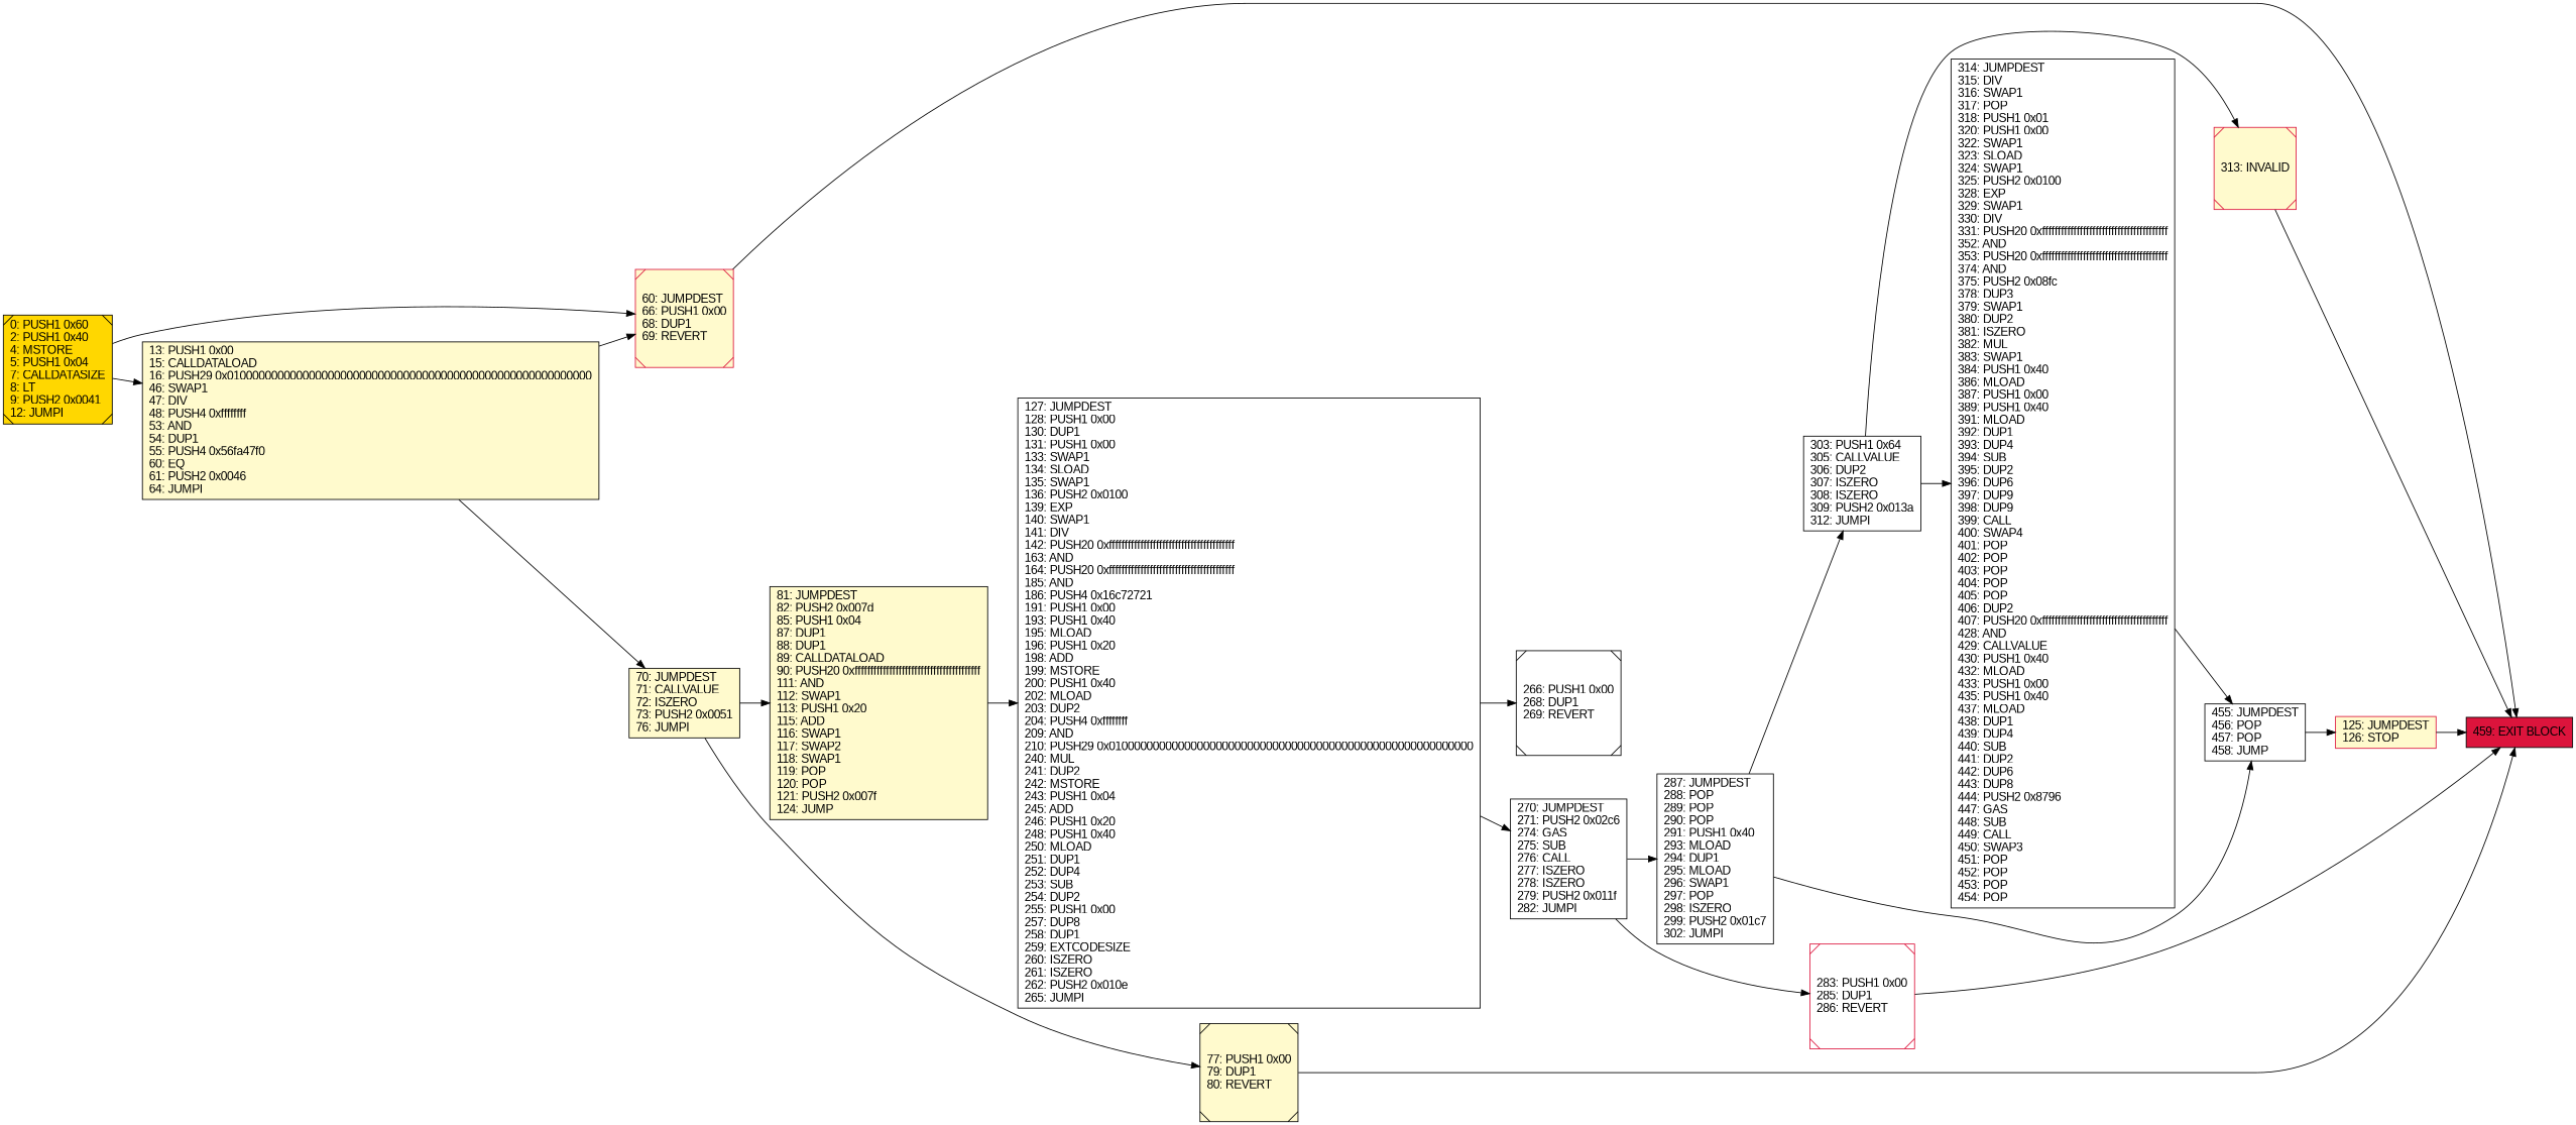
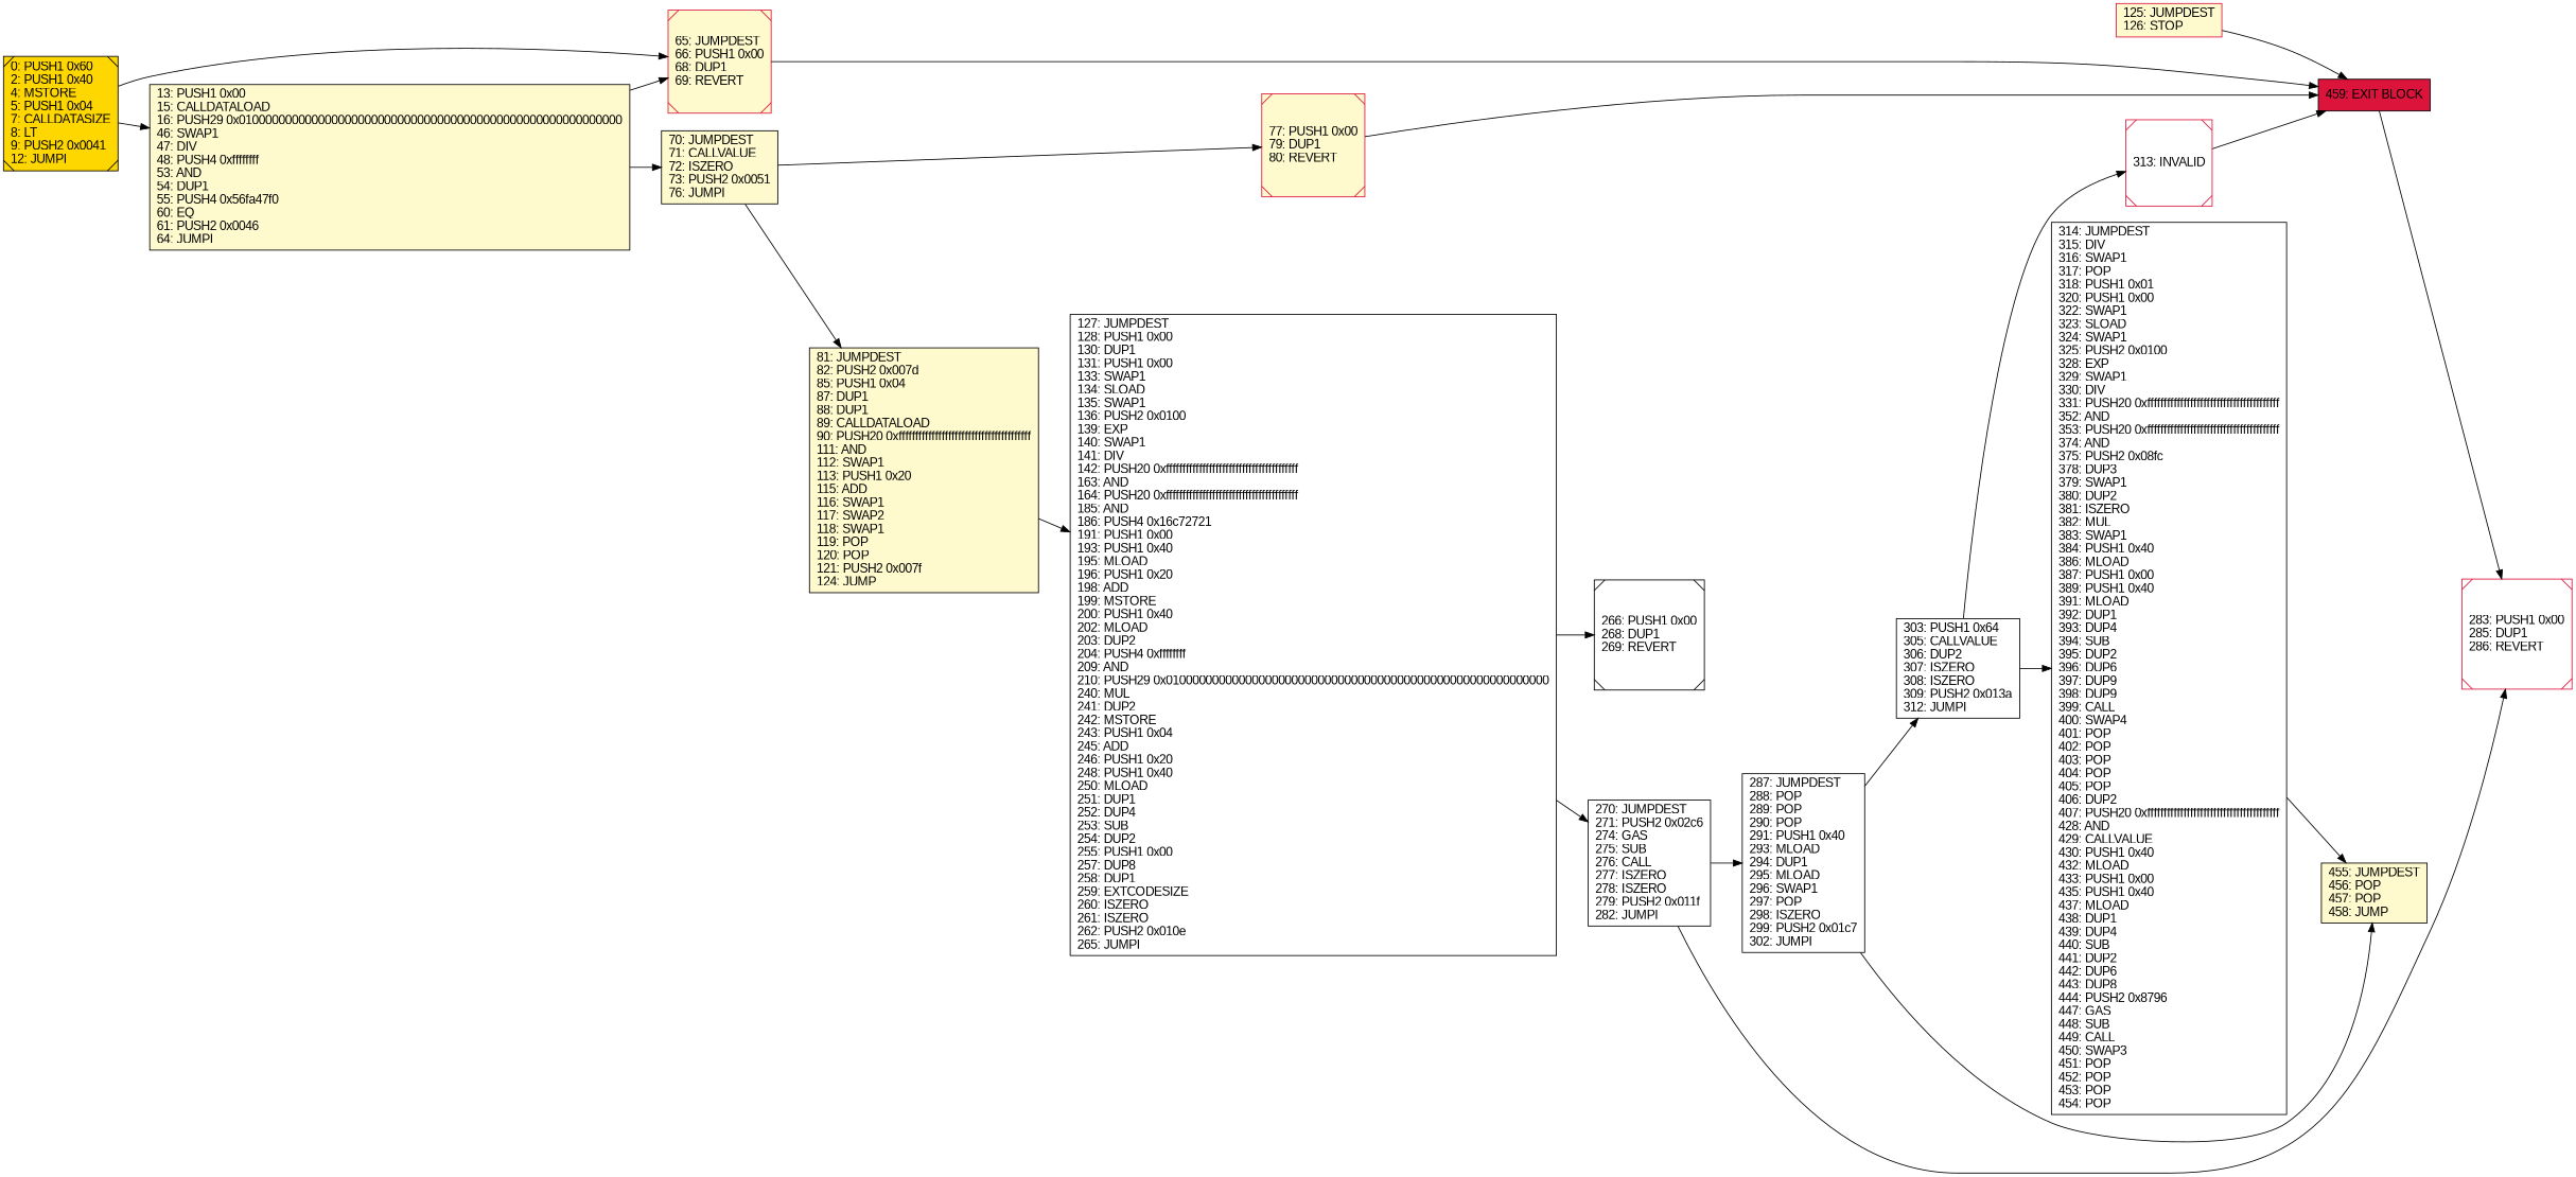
  digraph {
    rankdir=LR
    node [color=black fillcolor=white fontcolor=black fontname=arial shape=box style=filled]
-   n1 [color=crimson fillcolor=lemonchiffon label="60: JUMPDEST\l66: PUSH1 0x00\l68: DUP1\l69: REVERT\l" shape=Msquare]
+   n1 [color=crimson fillcolor=lemonchiffon label="65: JUMPDEST\l66: PUSH1 0x00\l68: DUP1\l69: REVERT\l" shape=Msquare]
    n2 [fillcolor=crimson label="459: EXIT BLOCK\l"]
    n3 [label="303: PUSH1 0x64\l305: CALLVALUE\l306: DUP2\l307: ISZERO\l308: ISZERO\l309: PUSH2 0x013a\l312: JUMPI\l"]
-   n4 [color=crimson fillcolor=lemonchiffon label="313: INVALID\l" shape=Msquare]
+   n4 [color=crimson label="313: INVALID\l" shape=Msquare]
    n5 [label="314: JUMPDEST\l315: DIV\l316: SWAP1\l317: POP\l318: PUSH1 0x01\l320: PUSH1 0x00\l322: SWAP1\l323: SLOAD\l324: SWAP1\l325: PUSH2 0x0100\l328: EXP\l329: SWAP1\l330: DIV\l331: PUSH20 0xffffffffffffffffffffffffffffffffffffffff\l352: AND\l353: PUSH20 0xffffffffffffffffffffffffffffffffffffffff\l374: AND\l375: PUSH2 0x08fc\l378: DUP3\l379: SWAP1\l380: DUP2\l381: ISZERO\l382: MUL\l383: SWAP1\l384: PUSH1 0x40\l386: MLOAD\l387: PUSH1 0x00\l389: PUSH1 0x40\l391: MLOAD\l392: DUP1\l393: DUP4\l394: SUB\l395: DUP2\l396: DUP6\l397: DUP9\l398: DUP9\l399: CALL\l400: SWAP4\l401: POP\l402: POP\l403: POP\l404: POP\l405: POP\l406: DUP2\l407: PUSH20 0xffffffffffffffffffffffffffffffffffffffff\l428: AND\l429: CALLVALUE\l430: PUSH1 0x40\l432: MLOAD\l433: PUSH1 0x00\l435: PUSH1 0x40\l437: MLOAD\l438: DUP1\l439: DUP4\l440: SUB\l441: DUP2\l442: DUP6\l443: DUP8\l444: PUSH2 0x8796\l447: GAS\l448: SUB\l449: CALL\l450: SWAP3\l451: POP\l452: POP\l453: POP\l454: POP\l"]
-   n6 [label="455: JUMPDEST\l456: POP\l457: POP\l458: JUMP\l"]
+   n6 [fillcolor=lemonchiffon label="455: JUMPDEST\l456: POP\l457: POP\l458: JUMP\l"]
    n7 [fillcolor=lemonchiffon label="81: JUMPDEST\l82: PUSH2 0x007d\l85: PUSH1 0x04\l87: DUP1\l88: DUP1\l89: CALLDATALOAD\l90: PUSH20 0xffffffffffffffffffffffffffffffffffffffff\l111: AND\l112: SWAP1\l113: PUSH1 0x20\l115: ADD\l116: SWAP1\l117: SWAP2\l118: SWAP1\l119: POP\l120: POP\l121: PUSH2 0x007f\l124: JUMP\l"]
    n8 [label="127: JUMPDEST\l128: PUSH1 0x00\l130: DUP1\l131: PUSH1 0x00\l133: SWAP1\l134: SLOAD\l135: SWAP1\l136: PUSH2 0x0100\l139: EXP\l140: SWAP1\l141: DIV\l142: PUSH20 0xffffffffffffffffffffffffffffffffffffffff\l163: AND\l164: PUSH20 0xffffffffffffffffffffffffffffffffffffffff\l185: AND\l186: PUSH4 0x16c72721\l191: PUSH1 0x00\l193: PUSH1 0x40\l195: MLOAD\l196: PUSH1 0x20\l198: ADD\l199: MSTORE\l200: PUSH1 0x40\l202: MLOAD\l203: DUP2\l204: PUSH4 0xffffffff\l209: AND\l210: PUSH29 0x0100000000000000000000000000000000000000000000000000000000\l240: MUL\l241: DUP2\l242: MSTORE\l243: PUSH1 0x04\l245: ADD\l246: PUSH1 0x20\l248: PUSH1 0x40\l250: MLOAD\l251: DUP1\l252: DUP4\l253: SUB\l254: DUP2\l255: PUSH1 0x00\l257: DUP8\l258: DUP1\l259: EXTCODESIZE\l260: ISZERO\l261: ISZERO\l262: PUSH2 0x010e\l265: JUMPI\l"]
    n9 [label="266: PUSH1 0x00\l268: DUP1\l269: REVERT\l" shape=Msquare]
    n10 [label="270: JUMPDEST\l271: PUSH2 0x02c6\l274: GAS\l275: SUB\l276: CALL\l277: ISZERO\l278: ISZERO\l279: PUSH2 0x011f\l282: JUMPI\l"]
    n11 [label="287: JUMPDEST\l288: POP\l289: POP\l290: POP\l291: PUSH1 0x40\l293: MLOAD\l294: DUP1\l295: MLOAD\l296: SWAP1\l297: POP\l298: ISZERO\l299: PUSH2 0x01c7\l302: JUMPI\l"]
    n12 [color=crimson fillcolor=lemonchiffon label="125: JUMPDEST\l126: STOP\l"]
-   n13 [fillcolor=lemonchiffon label="77: PUSH1 0x00\l79: DUP1\l80: REVERT\l" shape=Msquare]
+   n13 [color=crimson fillcolor=lemonchiffon label="77: PUSH1 0x00\l79: DUP1\l80: REVERT\l" shape=Msquare]
    n14 [color=crimson label="283: PUSH1 0x00\l285: DUP1\l286: REVERT\l" shape=Msquare]
    n15 [fillcolor=gold label="0: PUSH1 0x60\l2: PUSH1 0x40\l4: MSTORE\l5: PUSH1 0x04\l7: CALLDATASIZE\l8: LT\l9: PUSH2 0x0041\l12: JUMPI\l" shape=Msquare]
    n16 [fillcolor=lemonchiffon label="13: PUSH1 0x00\l15: CALLDATALOAD\l16: PUSH29 0x0100000000000000000000000000000000000000000000000000000000\l46: SWAP1\l47: DIV\l48: PUSH4 0xffffffff\l53: AND\l54: DUP1\l55: PUSH4 0x56fa47f0\l60: EQ\l61: PUSH2 0x0046\l64: JUMPI\l"]
    n17 [fillcolor=lemonchiffon label="70: JUMPDEST\l71: CALLVALUE\l72: ISZERO\l73: PUSH2 0x0051\l76: JUMPI\l"]
    n1 -> n2
    n3 -> n4
    n3 -> n5
    n4 -> n2
    n5 -> n6
-   n6 -> n12
    n7 -> n8
    n8 -> n9
    n8 -> n10
    n10 -> n11
    n10 -> n14
    n11 -> n3
    n11 -> n6
    n12 -> n2
    n13 -> n2
-   n14 -> n2
+   n2 -> n14
    n15 -> n1
    n15 -> n16
    n16 -> n1
    n16 -> n17
    n17 -> n7
    n17 -> n13
  }
